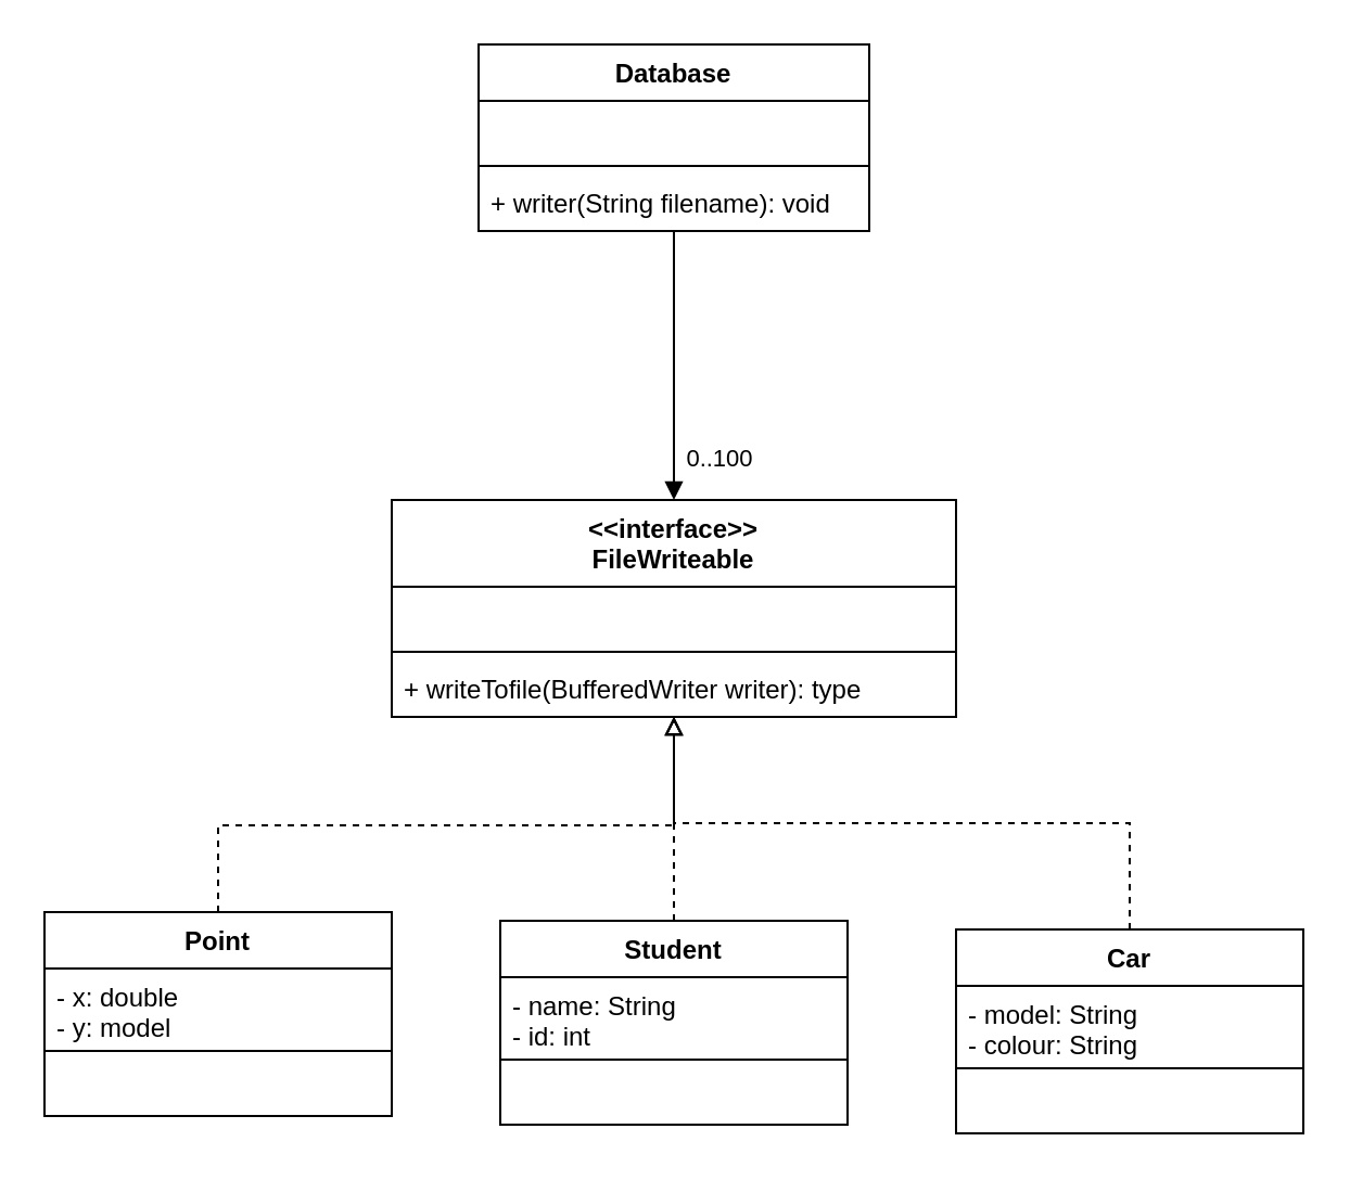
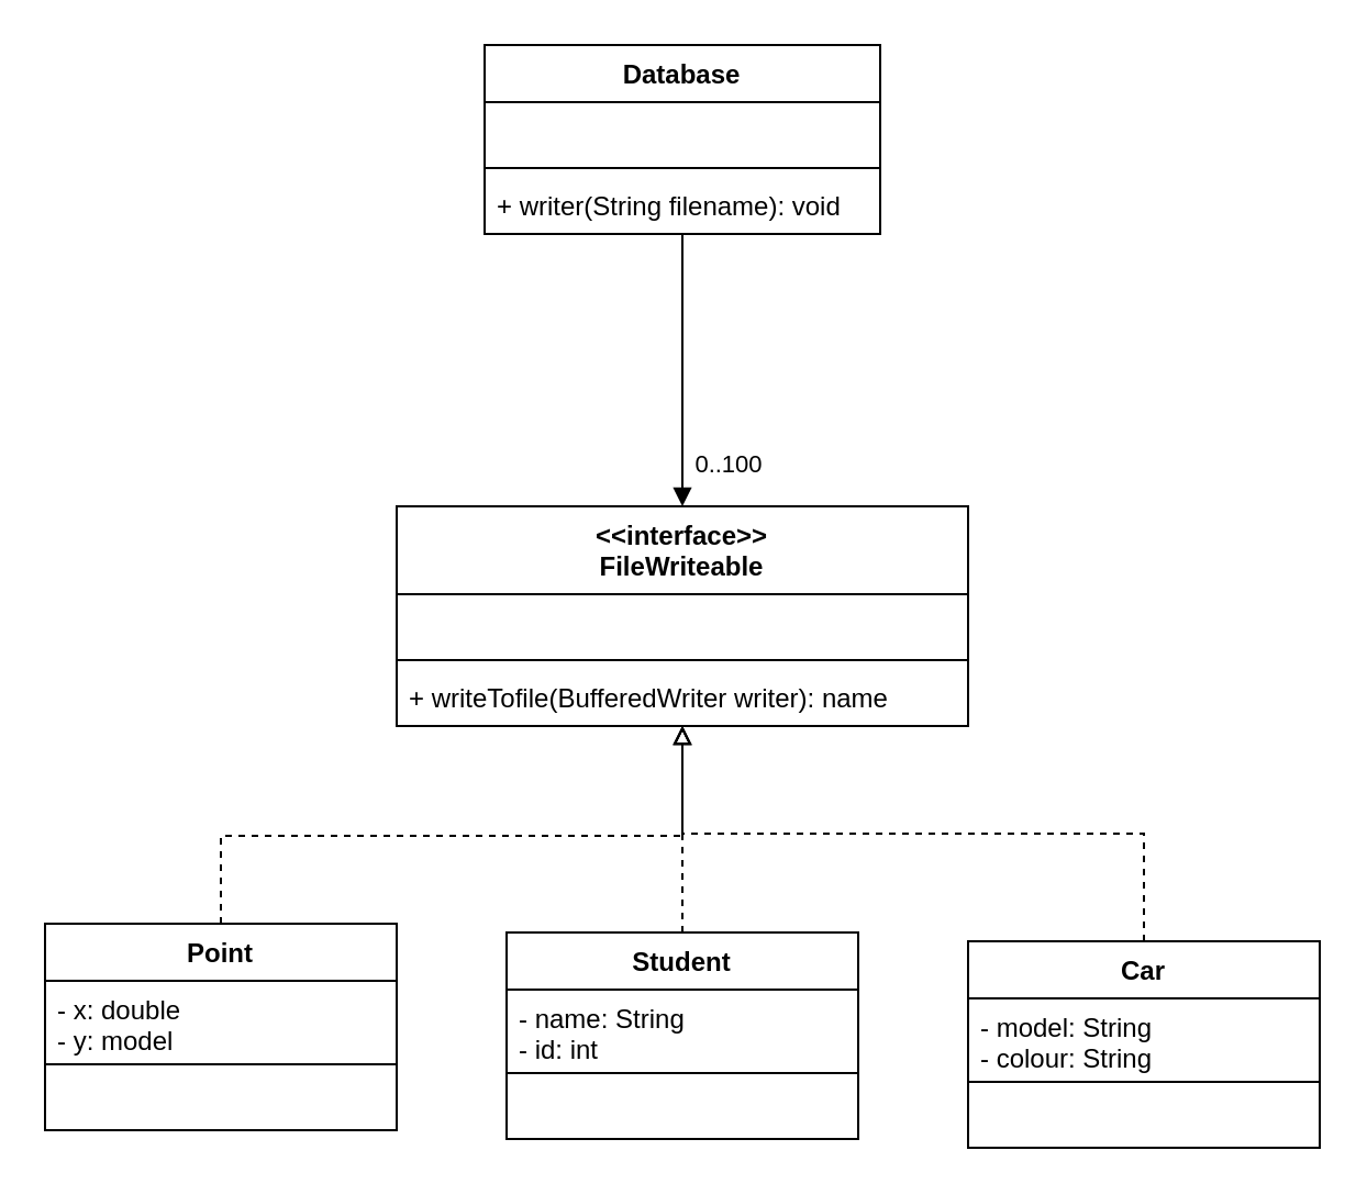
  <mxCell id="0" />
  <mxCell id="1" parent="0" />
  <mxCell id="2" style="edgeStyle=orthogonalEdgeStyle;rounded=0;orthogonalLoop=1;jettySize=auto;html=1;endArrow=block;endFill=0;dashed=1;" edge="1" parent="1" source="3" target="17"><mxGeometry relative="1" as="geometry"><Array as="points"><mxPoint x="100" y="380" /><mxPoint x="310" y="380" /></Array></mxGeometry></mxCell>
  <mxCell id="3" value="Point" style="swimlane;fontStyle=1;align=center;verticalAlign=top;childLayout=stackLayout;horizontal=1;startSize=26;horizontalStack=0;resizeParent=1;resizeParentMax=0;resizeLast=0;collapsible=1;marginBottom=0;" vertex="1" parent="1"><mxGeometry x="20" y="420" width="160" height="94" as="geometry" /></mxCell>
  <mxCell id="4" value="- x: double&#10;- y: model" style="text;strokeColor=none;fillColor=none;align=left;verticalAlign=top;spacingLeft=4;spacingRight=4;overflow=hidden;rotatable=0;points=[[0,0.5],[1,0.5]];portConstraint=eastwest;" vertex="1" parent="3"><mxGeometry y="26" width="160" height="34" as="geometry" /></mxCell>
  <mxCell id="5" value="" style="line;strokeWidth=1;fillColor=none;align=left;verticalAlign=middle;spacingTop=-1;spacingLeft=3;spacingRight=3;rotatable=0;labelPosition=right;points=[];portConstraint=eastwest;" vertex="1" parent="3"><mxGeometry y="60" width="160" height="8" as="geometry" /></mxCell>
  <mxCell id="6" value=" " style="text;strokeColor=none;fillColor=none;align=left;verticalAlign=top;spacingLeft=4;spacingRight=4;overflow=hidden;rotatable=0;points=[[0,0.5],[1,0.5]];portConstraint=eastwest;" vertex="1" parent="3"><mxGeometry y="68" width="160" height="26" as="geometry" /></mxCell>
  <mxCell id="7" style="edgeStyle=orthogonalEdgeStyle;rounded=0;orthogonalLoop=1;jettySize=auto;html=1;dashed=1;endArrow=block;endFill=0;" edge="1" parent="1" source="8" target="17"><mxGeometry relative="1" as="geometry"><Array as="points"><mxPoint x="310" y="350" /><mxPoint x="310" y="350" /></Array></mxGeometry></mxCell>
  <mxCell id="8" value="Student" style="swimlane;fontStyle=1;align=center;verticalAlign=top;childLayout=stackLayout;horizontal=1;startSize=26;horizontalStack=0;resizeParent=1;resizeParentMax=0;resizeLast=0;collapsible=1;marginBottom=0;" vertex="1" parent="1"><mxGeometry x="230" y="424" width="160" height="94" as="geometry" /></mxCell>
  <mxCell id="9" value="- name: String&#10;- id: int" style="text;strokeColor=none;fillColor=none;align=left;verticalAlign=top;spacingLeft=4;spacingRight=4;overflow=hidden;rotatable=0;points=[[0,0.5],[1,0.5]];portConstraint=eastwest;" vertex="1" parent="8"><mxGeometry y="26" width="160" height="34" as="geometry" /></mxCell>
  <mxCell id="10" value="" style="line;strokeWidth=1;fillColor=none;align=left;verticalAlign=middle;spacingTop=-1;spacingLeft=3;spacingRight=3;rotatable=0;labelPosition=right;points=[];portConstraint=eastwest;" vertex="1" parent="8"><mxGeometry y="60" width="160" height="8" as="geometry" /></mxCell>
  <mxCell id="11" value=" " style="text;strokeColor=none;fillColor=none;align=left;verticalAlign=top;spacingLeft=4;spacingRight=4;overflow=hidden;rotatable=0;points=[[0,0.5],[1,0.5]];portConstraint=eastwest;" vertex="1" parent="8"><mxGeometry y="68" width="160" height="26" as="geometry" /></mxCell>
  <mxCell id="12" style="edgeStyle=orthogonalEdgeStyle;rounded=0;orthogonalLoop=1;jettySize=auto;html=1;dashed=1;endArrow=block;endFill=0;" edge="1" parent="1" source="13" target="17"><mxGeometry relative="1" as="geometry"><Array as="points"><mxPoint x="520" y="379" /><mxPoint x="310" y="379" /></Array></mxGeometry></mxCell>
  <mxCell id="13" value="Car" style="swimlane;fontStyle=1;align=center;verticalAlign=top;childLayout=stackLayout;horizontal=1;startSize=26;horizontalStack=0;resizeParent=1;resizeParentMax=0;resizeLast=0;collapsible=1;marginBottom=0;" vertex="1" parent="1"><mxGeometry x="440" y="428" width="160" height="94" as="geometry" /></mxCell>
  <mxCell id="14" value="- model: String&#10;- colour: String" style="text;strokeColor=none;fillColor=none;align=left;verticalAlign=top;spacingLeft=4;spacingRight=4;overflow=hidden;rotatable=0;points=[[0,0.5],[1,0.5]];portConstraint=eastwest;" vertex="1" parent="13"><mxGeometry y="26" width="160" height="34" as="geometry" /></mxCell>
  <mxCell id="15" value="" style="line;strokeWidth=1;fillColor=none;align=left;verticalAlign=middle;spacingTop=-1;spacingLeft=3;spacingRight=3;rotatable=0;labelPosition=right;points=[];portConstraint=eastwest;" vertex="1" parent="13"><mxGeometry y="60" width="160" height="8" as="geometry" /></mxCell>
  <mxCell id="16" value=" " style="text;strokeColor=none;fillColor=none;align=left;verticalAlign=top;spacingLeft=4;spacingRight=4;overflow=hidden;rotatable=0;points=[[0,0.5],[1,0.5]];portConstraint=eastwest;" vertex="1" parent="13"><mxGeometry y="68" width="160" height="26" as="geometry" /></mxCell>
  <mxCell id="17" value="&lt;&lt;interface&gt;&gt;&#10;FileWriteable" style="swimlane;fontStyle=1;align=center;verticalAlign=top;childLayout=stackLayout;horizontal=1;startSize=40;horizontalStack=0;resizeParent=1;resizeParentMax=0;resizeLast=0;collapsible=1;marginBottom=0;" vertex="1" parent="1"><mxGeometry x="180" y="230" width="260" height="100" as="geometry" /></mxCell>
  <mxCell id="18" value=" " style="text;strokeColor=none;fillColor=none;align=left;verticalAlign=top;spacingLeft=4;spacingRight=4;overflow=hidden;rotatable=0;points=[[0,0.5],[1,0.5]];portConstraint=eastwest;" vertex="1" parent="17"><mxGeometry y="40" width="260" height="26" as="geometry" /></mxCell>
  <mxCell id="19" value="" style="line;strokeWidth=1;fillColor=none;align=left;verticalAlign=middle;spacingTop=-1;spacingLeft=3;spacingRight=3;rotatable=0;labelPosition=right;points=[];portConstraint=eastwest;" vertex="1" parent="17"><mxGeometry y="66" width="260" height="8" as="geometry" /></mxCell>
- <mxCell id="20" value="+ writeTofile(BufferedWriter writer): type" style="text;strokeColor=none;fillColor=none;align=left;verticalAlign=top;spacingLeft=4;spacingRight=4;overflow=hidden;rotatable=0;points=[[0,0.5],[1,0.5]];portConstraint=eastwest;" vertex="1" parent="17"><mxGeometry y="74" width="260" height="26" as="geometry" /></mxCell>
+ <mxCell id="20" value="+ writeTofile(BufferedWriter writer): name" style="text;strokeColor=none;fillColor=none;align=left;verticalAlign=top;spacingLeft=4;spacingRight=4;overflow=hidden;rotatable=0;points=[[0,0.5],[1,0.5]];portConstraint=eastwest;" vertex="1" parent="17"><mxGeometry y="74" width="260" height="26" as="geometry" /></mxCell>
  <mxCell id="21" style="edgeStyle=orthogonalEdgeStyle;rounded=0;orthogonalLoop=1;jettySize=auto;html=1;endArrow=block;endFill=1;" edge="1" parent="1" source="23" target="17"><mxGeometry relative="1" as="geometry" /></mxCell>
  <mxCell id="22" value="0..100" style="edgeLabel;html=1;align=center;verticalAlign=middle;resizable=0;points=[];" vertex="1" connectable="0" parent="21"><mxGeometry x="0.674" y="2" relative="1" as="geometry"><mxPoint x="18" as="offset" /></mxGeometry></mxCell>
  <mxCell id="23" value="Database" style="swimlane;fontStyle=1;align=center;verticalAlign=top;childLayout=stackLayout;horizontal=1;startSize=26;horizontalStack=0;resizeParent=1;resizeParentMax=0;resizeLast=0;collapsible=1;marginBottom=0;" vertex="1" parent="1"><mxGeometry x="220" y="20" width="180" height="86" as="geometry" /></mxCell>
  <mxCell id="24" value=" " style="text;strokeColor=none;fillColor=none;align=left;verticalAlign=top;spacingLeft=4;spacingRight=4;overflow=hidden;rotatable=0;points=[[0,0.5],[1,0.5]];portConstraint=eastwest;" vertex="1" parent="23"><mxGeometry y="26" width="180" height="26" as="geometry" /></mxCell>
  <mxCell id="25" value="" style="line;strokeWidth=1;fillColor=none;align=left;verticalAlign=middle;spacingTop=-1;spacingLeft=3;spacingRight=3;rotatable=0;labelPosition=right;points=[];portConstraint=eastwest;" vertex="1" parent="23"><mxGeometry y="52" width="180" height="8" as="geometry" /></mxCell>
  <mxCell id="26" value="+ writer(String filename): void" style="text;strokeColor=none;fillColor=none;align=left;verticalAlign=top;spacingLeft=4;spacingRight=4;overflow=hidden;rotatable=0;points=[[0,0.5],[1,0.5]];portConstraint=eastwest;" vertex="1" parent="23"><mxGeometry y="60" width="180" height="26" as="geometry" /></mxCell>
